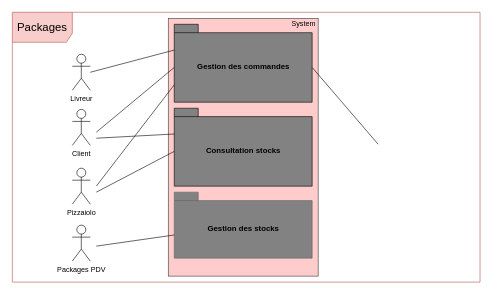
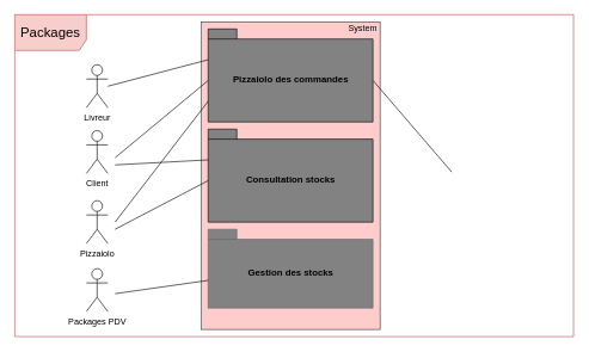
  <mxCell id="0" />
  <mxCell id="1" parent="0" />
  <mxCell id="2" value="" style="rounded=0;whiteSpace=wrap;html=1;fillColor=#ffcccc;strokeColor=#36393d;" vertex="1" parent="1"><mxGeometry x="280" y="30" width="250" height="430" as="geometry" /></mxCell>
  <mxCell id="3" value="&lt;font style=&quot;font-size: 19px&quot;&gt;Packages&lt;/font&gt;" style="shape=umlFrame;whiteSpace=wrap;html=1;width=100;height=50;fillColor=#f8cecc;strokeColor=#b85450;" vertex="1" parent="1"><mxGeometry x="20" y="20" width="780" height="450" as="geometry" /></mxCell>
  <mxCell id="4" value="&lt;font style=&quot;font-size: 13px&quot;&gt;Gestion des stocks&lt;/font&gt;" style="shape=folder;fontStyle=1;spacingTop=10;tabWidth=40;tabHeight=14;tabPosition=left;html=1;gradientColor=none;fillColor=#828282;strokeColor=#666666;" vertex="1" parent="1"><mxGeometry x="290" y="320" width="230" height="110" as="geometry" /></mxCell>
- <mxCell id="5" value="&lt;font style=&quot;font-size: 13px&quot;&gt;Gestion des commandes&lt;/font&gt;" style="shape=folder;fontStyle=1;spacingTop=10;tabWidth=40;tabHeight=14;tabPosition=left;html=1;fillColor=#828282;" vertex="1" parent="1"><mxGeometry x="290" y="40" width="230" height="130" as="geometry" /></mxCell>
+ <mxCell id="5" value="&lt;font style=&quot;font-size: 13px&quot;&gt;Pizzaiolo des commandes&lt;/font&gt;" style="shape=folder;fontStyle=1;spacingTop=10;tabWidth=40;tabHeight=14;tabPosition=left;html=1;fillColor=#828282;" vertex="1" parent="1"><mxGeometry x="290" y="40" width="230" height="130" as="geometry" /></mxCell>
  <mxCell id="6" value="&lt;font style=&quot;font-size: 13px&quot;&gt;Consultation stocks&lt;/font&gt;" style="shape=folder;fontStyle=1;spacingTop=10;tabWidth=40;tabHeight=14;tabPosition=left;html=1;fillColor=#828282;" vertex="1" parent="1"><mxGeometry x="290" y="180" width="230" height="130" as="geometry" /></mxCell>
  <mxCell id="7" value="System" style="text;html=1;strokeColor=none;fillColor=none;align=center;verticalAlign=middle;whiteSpace=wrap;rounded=0;" vertex="1" parent="1"><mxGeometry x="486" y="29" width="40" height="20" as="geometry" /></mxCell>
  <mxCell id="8" value="Packages PDV" style="shape=umlActor;verticalLabelPosition=bottom;labelBackgroundColor=#ffffff;verticalAlign=top;html=1;outlineConnect=0;fillColor=none;gradientColor=none;" vertex="1" parent="1"><mxGeometry x="120" y="375" width="30" height="60" as="geometry" /></mxCell>
  <mxCell id="9" value="Pizzaiolo" style="shape=umlActor;verticalLabelPosition=bottom;labelBackgroundColor=#ffffff;verticalAlign=top;html=1;outlineConnect=0;fillColor=none;gradientColor=none;" vertex="1" parent="1"><mxGeometry x="120" y="280" width="30" height="60" as="geometry" /></mxCell>
  <mxCell id="10" value="Livreur" style="shape=umlActor;verticalLabelPosition=bottom;labelBackgroundColor=#ffffff;verticalAlign=top;html=1;outlineConnect=0;fillColor=none;gradientColor=none;" vertex="1" parent="1"><mxGeometry x="120" y="90" width="30" height="60" as="geometry" /></mxCell>
  <mxCell id="11" value="Client" style="shape=umlActor;verticalLabelPosition=bottom;labelBackgroundColor=#ffffff;verticalAlign=top;html=1;outlineConnect=0;fillColor=none;gradientColor=none;" vertex="1" parent="1"><mxGeometry x="120" y="182" width="30" height="60" as="geometry" /></mxCell>
  <mxCell id="12" value="" style="endArrow=none;html=1;entryX=0;entryY=0;entryDx=0;entryDy=43;entryPerimeter=0;" edge="1" parent="1" target="5"><mxGeometry width="50" height="50" relative="1" as="geometry"><mxPoint x="150" y="120" as="sourcePoint" /><mxPoint x="290" y="70" as="targetPoint" /></mxGeometry></mxCell>
  <mxCell id="13" value="" style="endArrow=none;html=1;entryX=0;entryY=0;entryDx=0;entryDy=72;entryPerimeter=0;" edge="1" parent="1" target="6"><mxGeometry width="50" height="50" relative="1" as="geometry"><mxPoint x="160" y="320" as="sourcePoint" /><mxPoint x="210" y="270" as="targetPoint" /></mxGeometry></mxCell>
  <mxCell id="14" value="" style="endArrow=none;html=1;entryX=0;entryY=0;entryDx=0;entryDy=72;entryPerimeter=0;" edge="1" parent="1" target="5"><mxGeometry width="50" height="50" relative="1" as="geometry"><mxPoint x="160" y="220" as="sourcePoint" /><mxPoint x="210" y="170" as="targetPoint" /></mxGeometry></mxCell>
  <mxCell id="15" value="" style="endArrow=none;html=1;" edge="1" parent="1" target="4"><mxGeometry width="50" height="50" relative="1" as="geometry"><mxPoint x="160" y="410" as="sourcePoint" /><mxPoint x="210" y="360" as="targetPoint" /></mxGeometry></mxCell>
  <mxCell id="16" value="" style="endArrow=none;html=1;entryX=0;entryY=0;entryDx=0;entryDy=101;entryPerimeter=0;" edge="1" parent="1" target="5"><mxGeometry width="50" height="50" relative="1" as="geometry"><mxPoint x="160" y="310" as="sourcePoint" /><mxPoint x="210" y="260" as="targetPoint" /></mxGeometry></mxCell>
  <mxCell id="17" value="" style="endArrow=none;html=1;entryX=0;entryY=0;entryDx=0;entryDy=43;entryPerimeter=0;" edge="1" parent="1" target="6"><mxGeometry width="50" height="50" relative="1" as="geometry"><mxPoint x="160" y="230" as="sourcePoint" /><mxPoint x="210" y="180" as="targetPoint" /></mxGeometry></mxCell>
  <mxCell id="18" value="" style="endArrow=none;html=1;entryX=0;entryY=0;entryDx=230;entryDy=72;entryPerimeter=0;" edge="1" parent="1" target="5"><mxGeometry width="50" height="50" relative="1" as="geometry"><mxPoint x="630" y="240" as="sourcePoint" /><mxPoint x="680" y="190" as="targetPoint" /></mxGeometry></mxCell>
